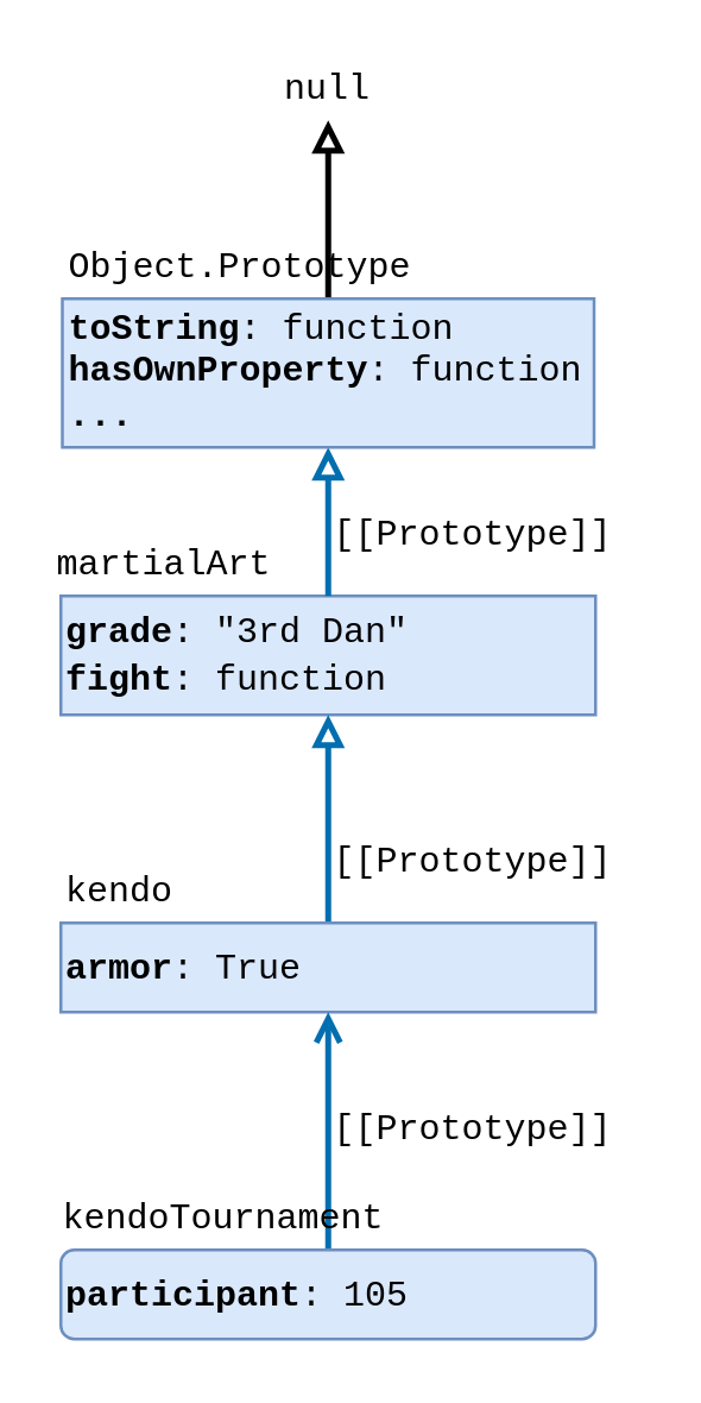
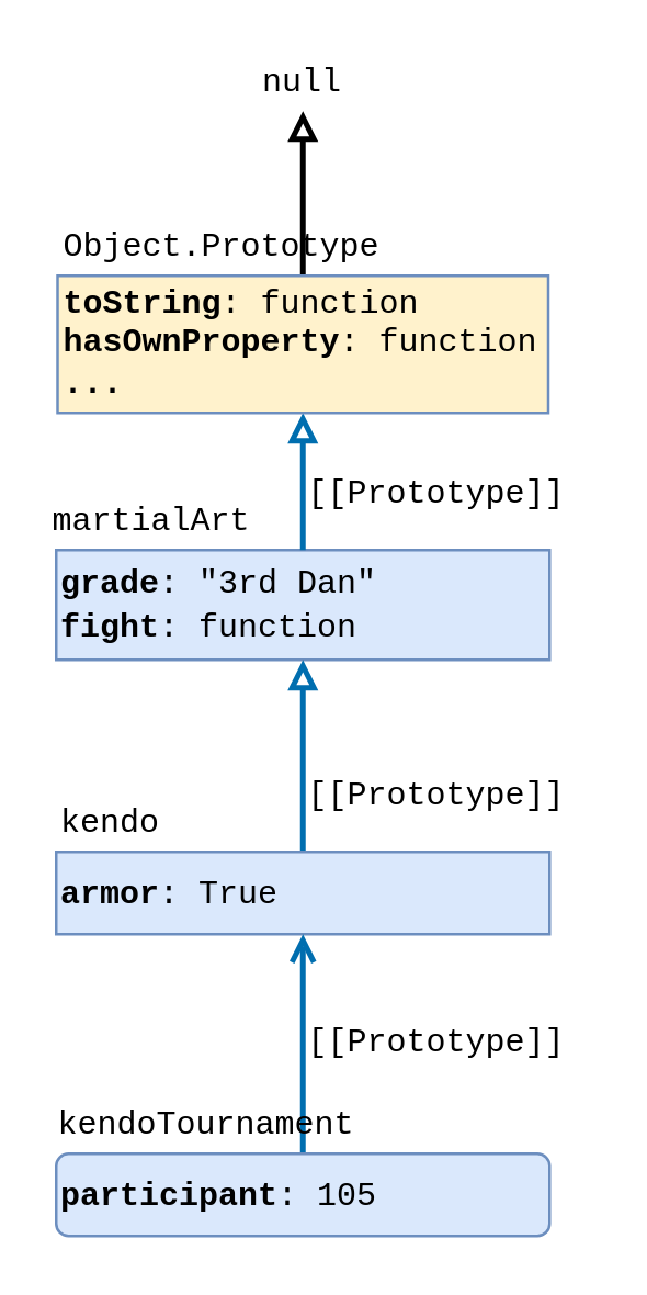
  <mxCell id="0" />
  <mxCell id="1" parent="0" />
  <mxCell id="2" value="&lt;div align=&quot;left&quot;&gt;&lt;font face=&quot;Courier New&quot;&gt;&lt;b&gt;grade&lt;/b&gt;: &quot;3rd Dan&quot;&lt;/font&gt;&lt;/div&gt;&lt;div align=&quot;left&quot;&gt;&lt;font face=&quot;Courier New&quot;&gt;&lt;b&gt;fight&lt;/b&gt;: function&lt;br&gt;&lt;/font&gt;&lt;/div&gt;" style="rounded=0;whiteSpace=wrap;html=1;fillColor=#dae8fc;strokeColor=#6c8ebf;align=left;" vertex="1" parent="1"><mxGeometry x="20" y="200" width="180" height="40" as="geometry" /></mxCell>
  <mxCell id="3" value="martialArt" style="text;html=1;strokeColor=none;fillColor=none;align=center;verticalAlign=middle;whiteSpace=wrap;rounded=0;fontFamily=Courier New;" vertex="1" parent="1"><mxGeometry x="20" y="180" width="70" height="20" as="geometry" /></mxCell>
  <mxCell id="4" style="edgeStyle=orthogonalEdgeStyle;rounded=0;orthogonalLoop=1;jettySize=auto;html=1;exitX=0.5;exitY=0;exitDx=0;exitDy=0;entryX=0.5;entryY=1;entryDx=0;entryDy=0;fontFamily=Courier New;strokeWidth=2;endArrow=block;endFill=0;fillColor=#1ba1e2;strokeColor=#006EAF;" edge="1" parent="1" source="5" target="2"><mxGeometry relative="1" as="geometry" /></mxCell>
  <mxCell id="5" value="&lt;font face=&quot;Courier New&quot;&gt;&lt;b&gt;armor&lt;/b&gt;: True&lt;br&gt;&lt;/font&gt;" style="rounded=0;whiteSpace=wrap;html=1;fillColor=#dae8fc;strokeColor=#6c8ebf;align=left;" vertex="1" parent="1"><mxGeometry x="20" y="310" width="180" height="30" as="geometry" /></mxCell>
  <mxCell id="6" style="edgeStyle=orthogonalEdgeStyle;rounded=0;orthogonalLoop=1;jettySize=auto;html=1;exitX=0.5;exitY=0;exitDx=0;exitDy=0;entryX=0.5;entryY=1;entryDx=0;entryDy=0;endArrow=open;endFill=0;strokeWidth=2;fontFamily=Courier New;fillColor=#1ba1e2;strokeColor=#006EAF;" edge="1" parent="1" source="7" target="5"><mxGeometry relative="1" as="geometry" /></mxCell>
  <mxCell id="7" value="&lt;font face=&quot;Courier New&quot;&gt;&lt;b&gt;participant&lt;/b&gt;: 105&lt;br&gt;&lt;/font&gt;" style="whiteSpace=wrap;html=1;fillColor=#dae8fc;strokeColor=#6c8ebf;align=left;rounded=1;" vertex="1" parent="1"><mxGeometry x="20" y="420" width="180" height="30" as="geometry" /></mxCell>
  <mxCell id="8" value="&lt;div align=&quot;left&quot;&gt;kendo&lt;/div&gt;" style="text;html=1;strokeColor=none;fillColor=none;align=left;verticalAlign=middle;whiteSpace=wrap;rounded=0;fontFamily=Courier New;" vertex="1" parent="1"><mxGeometry x="20" y="290" width="70" height="20" as="geometry" /></mxCell>
  <mxCell id="9" value="kendoTournament" style="text;html=1;strokeColor=none;fillColor=none;align=center;verticalAlign=middle;whiteSpace=wrap;rounded=0;fontFamily=Courier New;" vertex="1" parent="1"><mxGeometry x="40" y="400" width="70" height="20" as="geometry" /></mxCell>
  <mxCell id="10" value="[[Prototype]]" style="text;html=1;strokeColor=none;fillColor=none;align=center;verticalAlign=middle;whiteSpace=wrap;rounded=0;fontFamily=Courier New;" vertex="1" parent="1"><mxGeometry x="104" y="280" width="110" height="20" as="geometry" /></mxCell>
  <mxCell id="11" value="[[Prototype]]" style="text;html=1;strokeColor=none;fillColor=none;align=center;verticalAlign=middle;whiteSpace=wrap;rounded=0;fontFamily=Courier New;" vertex="1" parent="1"><mxGeometry x="104" y="370" width="110" height="20" as="geometry" /></mxCell>
  <mxCell id="12" style="edgeStyle=orthogonalEdgeStyle;rounded=0;orthogonalLoop=1;jettySize=auto;html=1;exitX=0.5;exitY=0;exitDx=0;exitDy=0;entryX=0.5;entryY=1;entryDx=0;entryDy=0;fontFamily=Courier New;strokeWidth=2;endArrow=block;endFill=0;fillColor=#1ba1e2;strokeColor=#006EAF;" edge="1" parent="1"><mxGeometry relative="1" as="geometry"><mxPoint x="110" y="200" as="sourcePoint" /><mxPoint x="110" y="150" as="targetPoint" /></mxGeometry></mxCell>
  <mxCell id="13" value="[[Prototype]]" style="text;html=1;strokeColor=none;fillColor=none;align=center;verticalAlign=middle;whiteSpace=wrap;rounded=0;fontFamily=Courier New;" vertex="1" parent="1"><mxGeometry x="104" y="170" width="110" height="20" as="geometry" /></mxCell>
  <mxCell id="14" value="null" style="text;html=1;strokeColor=none;fillColor=none;align=center;verticalAlign=middle;whiteSpace=wrap;rounded=0;fontFamily=Courier New;" vertex="1" parent="1"><mxGeometry x="75" y="20" width="70" height="20" as="geometry" /></mxCell>
  <mxCell id="15" style="edgeStyle=orthogonalEdgeStyle;rounded=0;orthogonalLoop=1;jettySize=auto;html=1;exitX=0.5;exitY=0;exitDx=0;exitDy=0;endArrow=block;endFill=0;strokeWidth=2;fontFamily=Courier New;" edge="1" parent="1" source="16"><mxGeometry relative="1" as="geometry"><mxPoint x="110" y="40" as="targetPoint" /></mxGeometry></mxCell>
- <mxCell id="16" value="&lt;div&gt;&lt;b&gt;toString&lt;/b&gt;: function&lt;/div&gt;&lt;div&gt;&lt;b&gt;hasOwnProperty&lt;/b&gt;: function&lt;/div&gt;&lt;div&gt;&lt;b&gt;...&lt;/b&gt;&lt;br&gt;&lt;/div&gt;" style="rounded=0;whiteSpace=wrap;html=1;fillColor=#dae8fc;strokeColor=#6c8ebf;align=left;fontFamily=Courier New;" vertex="1" parent="1"><mxGeometry x="20.5" y="100" width="179" height="50" as="geometry" /></mxCell>
+ <mxCell id="16" value="&lt;div&gt;&lt;b&gt;toString&lt;/b&gt;: function&lt;/div&gt;&lt;div&gt;&lt;b&gt;hasOwnProperty&lt;/b&gt;: function&lt;/div&gt;&lt;div&gt;&lt;b&gt;...&lt;/b&gt;&lt;br&gt;&lt;/div&gt;" style="rounded=0;whiteSpace=wrap;html=1;fillColor=#fff2cc;strokeColor=#6c8ebf;align=left;fontFamily=Courier New;" vertex="1" parent="1"><mxGeometry x="20.5" y="100" width="179" height="50" as="geometry" /></mxCell>
  <mxCell id="17" value="Object.Prototype" style="text;html=1;strokeColor=none;fillColor=none;align=left;verticalAlign=middle;whiteSpace=wrap;rounded=0;fontFamily=Courier New;" vertex="1" parent="1"><mxGeometry x="20.5" y="80" width="70" height="20" as="geometry" /></mxCell>
